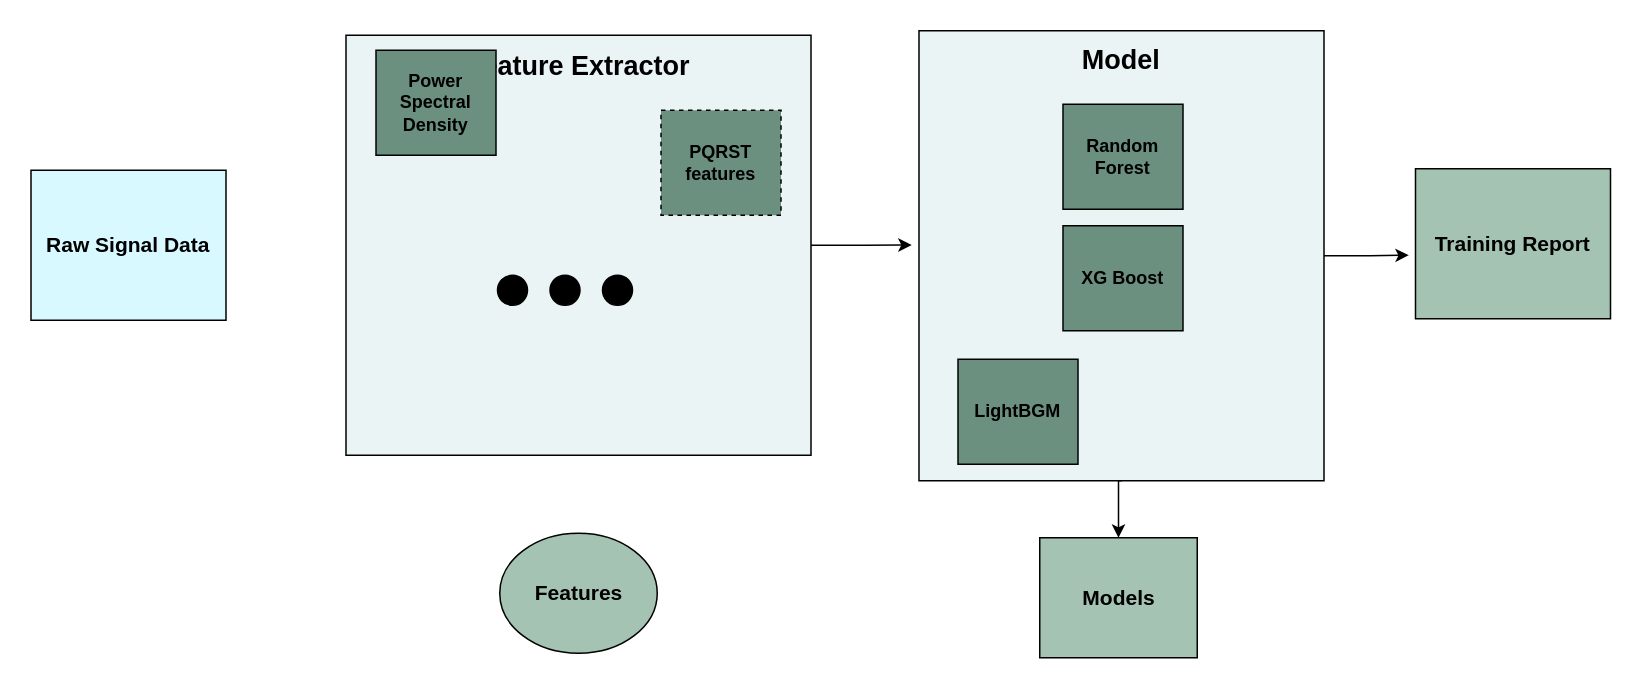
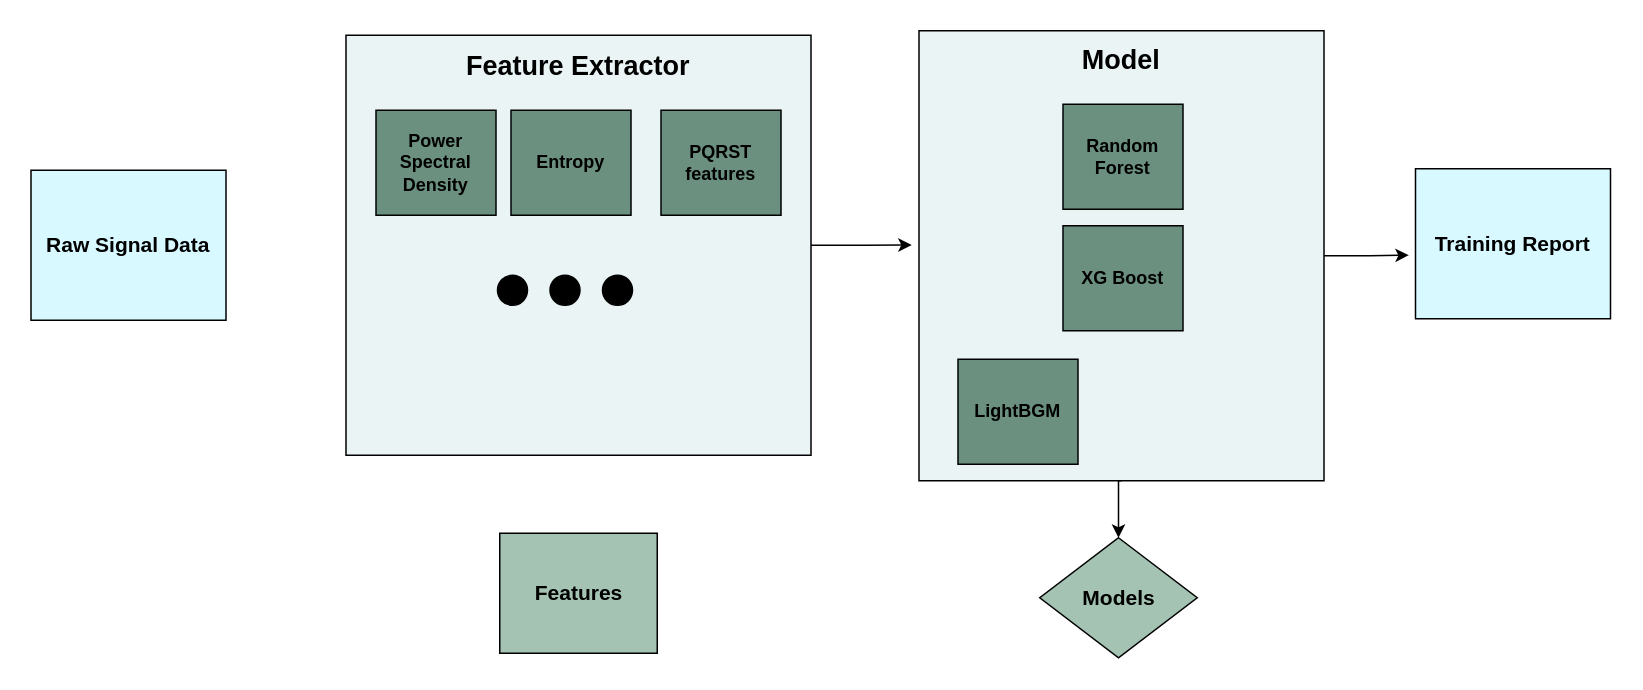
  <mxCell id="0" />
  <mxCell id="1" parent="0" />
  <mxCell id="2" value="&lt;font style=&quot;font-size: 14px;&quot;&gt;&lt;b&gt;Raw Signal Data&lt;/b&gt;&lt;/font&gt;" style="rounded=0;whiteSpace=wrap;html=1;fillColor=#D7F9FF;" vertex="1" parent="1"><mxGeometry x="20" y="113" width="130" height="100" as="geometry" /></mxCell>
  <mxCell id="3" style="edgeStyle=orthogonalEdgeStyle;rounded=0;orthogonalLoop=1;jettySize=auto;html=1;exitX=1;exitY=0.5;exitDx=0;exitDy=0;entryX=-0.018;entryY=0.476;entryDx=0;entryDy=0;entryPerimeter=0;" edge="1" parent="1" source="4" target="13"><mxGeometry relative="1" as="geometry" /></mxCell>
  <mxCell id="4" value="&lt;b&gt;&lt;font style=&quot;font-size: 18px;&quot;&gt;Feature Extractor&lt;br&gt;&lt;br&gt;&lt;br&gt;&lt;br&gt;&lt;br&gt;&lt;br&gt;&lt;br&gt;&lt;br&gt;&lt;br&gt;&lt;br&gt;&lt;br&gt;&lt;br&gt;&lt;/font&gt;&lt;/b&gt;" style="rounded=0;whiteSpace=wrap;html=1;align=center;fillColor=#EAF4F4;" vertex="1" parent="1"><mxGeometry x="230" y="23" width="310" height="280" as="geometry" /></mxCell>
- <mxCell id="5" value="&lt;b&gt;Power Spectral Density&lt;/b&gt;" style="rounded=0;whiteSpace=wrap;html=1;fillColor=#6B9080;" vertex="1" parent="1"><mxGeometry x="250" y="33" width="80" height="70" as="geometry" /></mxCell>
- <mxCell id="7" value="&lt;b&gt;PQRST features&lt;/b&gt;" style="rounded=0;whiteSpace=wrap;html=1;fillColor=#6B9080;dashed=1;" vertex="1" parent="1"><mxGeometry x="440" y="73" width="80" height="70" as="geometry" /></mxCell>
+ <mxCell id="5" value="&lt;b&gt;Power Spectral Density&lt;/b&gt;" style="rounded=0;whiteSpace=wrap;html=1;fillColor=#6B9080;" vertex="1" parent="1"><mxGeometry x="250" y="73" width="80" height="70" as="geometry" /></mxCell>
+ <mxCell id="6" value="&lt;b&gt;Entropy&lt;/b&gt;" style="rounded=0;whiteSpace=wrap;html=1;fillColor=#6B9080;" vertex="1" parent="1"><mxGeometry x="340" y="73" width="80" height="70" as="geometry" /></mxCell>
+ <mxCell id="7" value="&lt;b&gt;PQRST features&lt;/b&gt;" style="rounded=0;whiteSpace=wrap;html=1;fillColor=#6B9080;" vertex="1" parent="1"><mxGeometry x="440" y="73" width="80" height="70" as="geometry" /></mxCell>
  <mxCell id="8" value="" style="ellipse;whiteSpace=wrap;html=1;aspect=fixed;strokeColor=#000000;fillColor=#000000;" vertex="1" parent="1"><mxGeometry x="331" y="183" width="20" height="20" as="geometry" /></mxCell>
  <mxCell id="9" value="" style="ellipse;whiteSpace=wrap;html=1;aspect=fixed;strokeColor=#000000;fillColor=#000000;" vertex="1" parent="1"><mxGeometry x="366" y="183" width="20" height="20" as="geometry" /></mxCell>
  <mxCell id="10" value="" style="ellipse;whiteSpace=wrap;html=1;aspect=fixed;strokeColor=#000000;fillColor=#000000;" vertex="1" parent="1"><mxGeometry x="401" y="183" width="20" height="20" as="geometry" /></mxCell>
  <mxCell id="11" style="edgeStyle=orthogonalEdgeStyle;rounded=0;orthogonalLoop=1;jettySize=auto;html=1;exitX=0.5;exitY=1;exitDx=0;exitDy=0;entryX=0.5;entryY=0;entryDx=0;entryDy=0;" edge="1" parent="1" source="13" target="18"><mxGeometry relative="1" as="geometry" /></mxCell>
  <mxCell id="12" style="edgeStyle=orthogonalEdgeStyle;rounded=0;orthogonalLoop=1;jettySize=auto;html=1;entryX=-0.034;entryY=0.576;entryDx=0;entryDy=0;entryPerimeter=0;" edge="1" parent="1" source="13" target="19"><mxGeometry relative="1" as="geometry" /></mxCell>
  <mxCell id="13" value="&lt;font style=&quot;font-size: 18px;&quot;&gt;&lt;b&gt;Model&lt;br&gt;&lt;br&gt;&lt;br&gt;&lt;br&gt;&lt;br&gt;&lt;br&gt;&lt;br&gt;&lt;br&gt;&lt;br&gt;&lt;br&gt;&lt;br&gt;&lt;br&gt;&lt;br&gt;&lt;/b&gt;&lt;/font&gt;" style="rounded=0;whiteSpace=wrap;html=1;fillColor=#EAF4F4;" vertex="1" parent="1"><mxGeometry x="612" y="20" width="270" height="300" as="geometry" /></mxCell>
  <mxCell id="14" value="&lt;b&gt;Random&lt;br&gt;Forest&lt;/b&gt;" style="rounded=0;whiteSpace=wrap;html=1;fillColor=#6B9080;" vertex="1" parent="1"><mxGeometry x="708" y="69" width="80" height="70" as="geometry" /></mxCell>
  <mxCell id="15" value="&lt;b&gt;XG Boost&lt;/b&gt;" style="rounded=0;whiteSpace=wrap;html=1;fillColor=#6B9080;" vertex="1" parent="1"><mxGeometry x="708" y="150" width="80" height="70" as="geometry" /></mxCell>
  <mxCell id="16" value="&lt;b&gt;LightBGM&lt;/b&gt;" style="rounded=0;whiteSpace=wrap;html=1;fillColor=#6B9080;" vertex="1" parent="1"><mxGeometry x="638" y="239" width="80" height="70" as="geometry" /></mxCell>
- <mxCell id="17" value="&lt;font style=&quot;font-size: 14px;&quot;&gt;&lt;b&gt;Features&lt;/b&gt;&lt;/font&gt;" style="ellipse;whiteSpace=wrap;html=1;fillColor=#A4C3B2;" vertex="1" parent="1"><mxGeometry x="332.5" y="355" width="105" height="80" as="geometry" /></mxCell>
- <mxCell id="18" value="&lt;b&gt;&lt;font style=&quot;font-size: 14px;&quot;&gt;Models&lt;/font&gt;&lt;/b&gt;" style="rounded=0;whiteSpace=wrap;html=1;fillColor=#A4C3B2;" vertex="1" parent="1"><mxGeometry x="692.5" y="358" width="105" height="80" as="geometry" /></mxCell>
- <mxCell id="19" value="&lt;font style=&quot;font-size: 14px;&quot;&gt;&lt;b&gt;Training Report&lt;/b&gt;&lt;/font&gt;" style="rounded=0;whiteSpace=wrap;html=1;fillColor=#A4C3B2;" vertex="1" parent="1"><mxGeometry x="943" y="112" width="130" height="100" as="geometry" /></mxCell>
+ <mxCell id="17" value="&lt;font style=&quot;font-size: 14px;&quot;&gt;&lt;b&gt;Features&lt;/b&gt;&lt;/font&gt;" style="rounded=0;whiteSpace=wrap;html=1;fillColor=#A4C3B2;" vertex="1" parent="1"><mxGeometry x="332.5" y="355" width="105" height="80" as="geometry" /></mxCell>
+ <mxCell id="18" value="&lt;b&gt;&lt;font style=&quot;font-size: 14px;&quot;&gt;Models&lt;/font&gt;&lt;/b&gt;" style="rhombus;whiteSpace=wrap;html=1;fillColor=#A4C3B2;" vertex="1" parent="1"><mxGeometry x="692.5" y="358" width="105" height="80" as="geometry" /></mxCell>
+ <mxCell id="19" value="&lt;font style=&quot;font-size: 14px;&quot;&gt;&lt;b&gt;Training Report&lt;/b&gt;&lt;/font&gt;" style="rounded=0;whiteSpace=wrap;html=1;fillColor=#d7f9ff;" vertex="1" parent="1"><mxGeometry x="943" y="112" width="130" height="100" as="geometry" /></mxCell>
